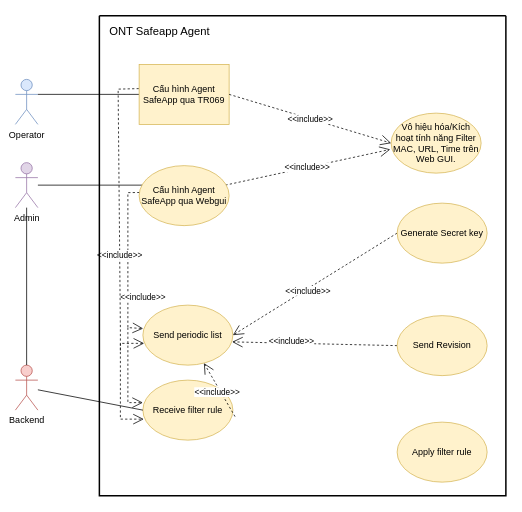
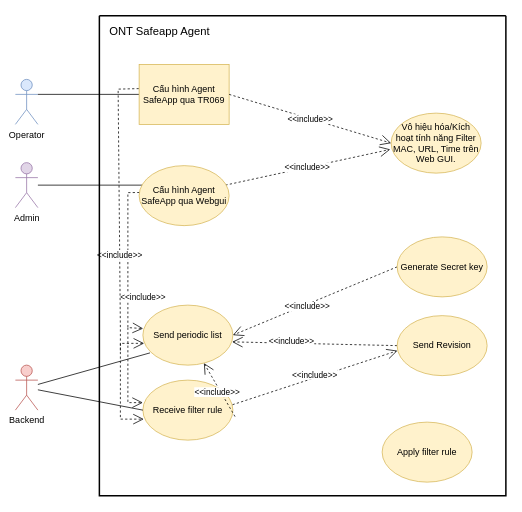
  <mxCell id="0" />
  <mxCell id="1" parent="0" />
  <mxCell id="2" value="Send periodic list" style="ellipse;whiteSpace=wrap;html=1;fillColor=#fff2cc;strokeColor=#d6b656;" parent="1" vertex="1"><mxGeometry x="190" y="406" width="120" height="80" as="geometry" /></mxCell>
  <mxCell id="3" value="&amp;lt;&amp;lt;include&amp;gt;&amp;gt;" style="endArrow=open;endSize=12;dashed=1;html=1;rounded=0;entryX=-0.01;entryY=0.605;entryDx=0;entryDy=0;entryPerimeter=0;" parent="1" target="27" edge="1"><mxGeometry width="160" relative="1" as="geometry"><mxPoint x="300" y="246" as="sourcePoint" /><mxPoint x="493" y="171" as="targetPoint" /></mxGeometry></mxCell>
  <mxCell id="4" value="Operator" style="shape=umlActor;verticalLabelPosition=bottom;verticalAlign=top;html=1;fillColor=#dae8fc;strokeColor=#6c8ebf;" parent="1" vertex="1"><mxGeometry x="20" y="105" width="30" height="60" as="geometry" /></mxCell>
  <mxCell id="5" value="Admin" style="shape=umlActor;verticalLabelPosition=bottom;verticalAlign=top;html=1;fillColor=#e1d5e7;strokeColor=#9673a6;" parent="1" vertex="1"><mxGeometry x="20" y="216" width="30" height="60" as="geometry" /></mxCell>
  <mxCell id="6" value="&amp;lt;&amp;lt;include&amp;gt;&amp;gt;" style="endArrow=open;endSize=12;dashed=1;html=1;rounded=0;exitX=0.012;exitY=0.622;exitDx=0;exitDy=0;exitPerimeter=0;entryX=0.003;entryY=0.39;entryDx=0;entryDy=0;entryPerimeter=0;" parent="1" target="2" edge="1"><mxGeometry x="0.456" y="20" width="160" relative="1" as="geometry"><mxPoint x="191.44" y="255.76" as="sourcePoint" /><mxPoint x="190" y="536" as="targetPoint" /><Array as="points"><mxPoint x="170" y="256" /><mxPoint x="170" y="436" /></Array><mxPoint as="offset" /></mxGeometry></mxCell>
  <mxCell id="7" value="&amp;lt;&amp;lt;include&amp;gt;&amp;gt;" style="endArrow=open;endSize=12;dashed=1;html=1;rounded=0;exitX=-0.003;exitY=0.404;exitDx=0;exitDy=0;entryX=0.01;entryY=0.65;entryDx=0;entryDy=0;entryPerimeter=0;exitPerimeter=0;" parent="1" source="25" target="8" edge="1"><mxGeometry width="160" relative="1" as="geometry"><mxPoint x="190" y="156" as="sourcePoint" /><mxPoint x="140" y="516" as="targetPoint" /><Array as="points"><mxPoint x="157" y="118" /><mxPoint x="160" y="436.24" /><mxPoint x="160" y="558" /></Array></mxGeometry></mxCell>
  <mxCell id="8" value="Receive filter rule" style="ellipse;whiteSpace=wrap;html=1;fillColor=#fff2cc;strokeColor=#d6b656;" parent="1" vertex="1"><mxGeometry x="190" y="506" width="120" height="80" as="geometry" /></mxCell>
  <mxCell id="9" value="" style="endArrow=open;endSize=12;dashed=1;html=1;rounded=0;" parent="1" edge="1"><mxGeometry width="160" relative="1" as="geometry"><mxPoint x="170" y="436" as="sourcePoint" /><mxPoint x="190" y="536" as="targetPoint" /><Array as="points"><mxPoint x="170" y="536" /></Array></mxGeometry></mxCell>
  <mxCell id="10" value="" style="endArrow=open;endSize=12;dashed=1;html=1;rounded=0;entryX=0.014;entryY=0.637;entryDx=0;entryDy=0;entryPerimeter=0;" parent="1" edge="1" target="2"><mxGeometry width="160" relative="1" as="geometry"><mxPoint x="160" y="466.48" as="sourcePoint" /><mxPoint x="190" y="456" as="targetPoint" /><Array as="points"><mxPoint x="160" y="466.48" /><mxPoint x="160" y="457" /></Array></mxGeometry></mxCell>
  <mxCell id="11" value="&amp;lt;&amp;lt;include&amp;gt;&amp;gt;" style="endArrow=open;endSize=12;dashed=1;html=1;rounded=0;exitX=1.024;exitY=0.608;exitDx=0;exitDy=0;exitPerimeter=0;" parent="1" source="8" target="2" edge="1"><mxGeometry x="-0.021" y="4" width="160" relative="1" as="geometry"><mxPoint x="310" y="545.58" as="sourcePoint" /><mxPoint x="490" y="546.08" as="targetPoint" /><mxPoint as="offset" /></mxGeometry></mxCell>
  <mxCell id="12" value="&amp;lt;&amp;lt;include&amp;gt;&amp;gt;" style="endArrow=open;endSize=12;dashed=1;html=1;rounded=0;exitX=0;exitY=0.5;exitDx=0;exitDy=0;" parent="1" source="23" edge="1"><mxGeometry x="0.283" y="-3" width="160" relative="1" as="geometry"><mxPoint x="332.88" y="574.64" as="sourcePoint" /><mxPoint x="309" y="455" as="targetPoint" /><mxPoint as="offset" /></mxGeometry></mxCell>
  <mxCell id="13" value="&amp;lt;&amp;lt;include&amp;gt;&amp;gt;" style="endArrow=open;endSize=12;dashed=1;html=1;rounded=0;entryX=1;entryY=0.5;entryDx=0;entryDy=0;exitX=0;exitY=0.5;exitDx=0;exitDy=0;" parent="1" source="22" target="2" edge="1"><mxGeometry x="0.101" y="3" width="160" relative="1" as="geometry"><mxPoint x="342.88" y="584.64" as="sourcePoint" /><mxPoint x="540.36" y="663.04" as="targetPoint" /><mxPoint as="offset" /></mxGeometry></mxCell>
+ <mxCell id="14" value="&amp;lt;&amp;lt;include&amp;gt;&amp;gt;" style="endArrow=open;endSize=12;dashed=1;html=1;rounded=0;exitX=0.996;exitY=0.41;exitDx=0;exitDy=0;exitPerimeter=0;entryX=0.004;entryY=0.585;entryDx=0;entryDy=0;entryPerimeter=0;" parent="1" source="8" target="23" edge="1"><mxGeometry x="0.001" y="4" width="160" relative="1" as="geometry"><mxPoint x="317.84" y="640.48" as="sourcePoint" /><mxPoint x="510" y="546" as="targetPoint" /><mxPoint as="offset" /></mxGeometry></mxCell>
  <mxCell id="15" value="Backend" style="shape=umlActor;verticalLabelPosition=bottom;verticalAlign=top;html=1;fillColor=#f8cecc;strokeColor=#b85450;" parent="1" vertex="1"><mxGeometry x="20" y="486" width="30" height="60" as="geometry" /></mxCell>
- <mxCell id="16" value="" style="endArrow=none;html=1;rounded=0;" parent="1" source="15" target="5" edge="1"><mxGeometry width="50" height="50" relative="1" as="geometry"><mxPoint x="60" y="526" as="sourcePoint" /><mxPoint x="120" y="486" as="targetPoint" /></mxGeometry></mxCell>
+ <mxCell id="16" value="" style="endArrow=none;html=1;rounded=0;entryX=0.079;entryY=0.796;entryDx=0;entryDy=0;entryPerimeter=0;" parent="1" source="15" target="2" edge="1"><mxGeometry width="50" height="50" relative="1" as="geometry"><mxPoint x="60" y="526" as="sourcePoint" /><mxPoint x="120" y="486" as="targetPoint" /></mxGeometry></mxCell>
  <mxCell id="17" value="" style="endArrow=none;html=1;rounded=0;entryX=0;entryY=0.5;entryDx=0;entryDy=0;" parent="1" source="15" target="8" edge="1"><mxGeometry width="50" height="50" relative="1" as="geometry"><mxPoint x="60" y="536" as="sourcePoint" /><mxPoint x="209.48" y="479.68" as="targetPoint" /></mxGeometry></mxCell>
  <mxCell id="18" value="" style="endArrow=none;html=1;rounded=0;entryX=0;entryY=0.5;entryDx=0;entryDy=0;" parent="1" source="5" edge="1"><mxGeometry width="50" height="50" relative="1" as="geometry"><mxPoint x="60" y="286" as="sourcePoint" /><mxPoint x="190" y="246" as="targetPoint" /></mxGeometry></mxCell>
  <mxCell id="19" value="" style="endArrow=none;html=1;rounded=0;entryX=0;entryY=0.5;entryDx=0;entryDy=0;exitX=1;exitY=0.333;exitDx=0;exitDy=0;exitPerimeter=0;" parent="1" source="4" target="25" edge="1"><mxGeometry width="50" height="50" relative="1" as="geometry"><mxPoint x="60" y="86" as="sourcePoint" /><mxPoint x="200" y="256" as="targetPoint" /></mxGeometry></mxCell>
  <mxCell id="20" value="" style="swimlane;startSize=0;strokeWidth=2;" parent="1" vertex="1"><mxGeometry x="132" y="20" width="542" height="640" as="geometry" /></mxCell>
  <mxCell id="21" value="ONT Safeapp Agent" style="text;html=1;align=center;verticalAlign=middle;resizable=0;points=[];autosize=1;strokeColor=none;fillColor=none;fontSize=15;" parent="20" vertex="1"><mxGeometry x="5" y="10" width="150" height="20" as="geometry" /></mxCell>
- <mxCell id="22" value="Generate Secret key" style="ellipse;whiteSpace=wrap;html=1;fillColor=#fff2cc;strokeColor=#d6b656;" parent="20" vertex="1"><mxGeometry x="397" y="250" width="120" height="80" as="geometry" /></mxCell>
+ <mxCell id="22" value="Generate Secret key" style="ellipse;whiteSpace=wrap;html=1;fillColor=#fff2cc;strokeColor=#d6b656;" parent="20" vertex="1"><mxGeometry x="397" y="295" width="120" height="80" as="geometry" /></mxCell>
  <mxCell id="23" value="Send Revision" style="ellipse;whiteSpace=wrap;html=1;fillColor=#fff2cc;strokeColor=#d6b656;" parent="20" vertex="1"><mxGeometry x="397" y="400" width="120" height="80" as="geometry" /></mxCell>
- <mxCell id="24" value="Apply filter rule" style="ellipse;whiteSpace=wrap;html=1;fillColor=#fff2cc;strokeColor=#d6b656;" parent="20" vertex="1"><mxGeometry x="397" y="542" width="120" height="80" as="geometry" /></mxCell>
+ <mxCell id="24" value="Apply filter rule" style="ellipse;whiteSpace=wrap;html=1;fillColor=#fff2cc;strokeColor=#d6b656;" parent="20" vertex="1"><mxGeometry x="377" y="542" width="120" height="80" as="geometry" /></mxCell>
  <mxCell id="25" value="Cấu hình Agent SafeApp qua TR069" style="whiteSpace=wrap;html=1;fillColor=#fff2cc;strokeColor=#d6b656;rounded=0;" parent="20" vertex="1"><mxGeometry x="53" y="65" width="120" height="80" as="geometry" /></mxCell>
  <mxCell id="26" value="Cấu hình Agent SafeApp qua Webgui" style="ellipse;whiteSpace=wrap;html=1;fillColor=#fff2cc;strokeColor=#d6b656;" parent="20" vertex="1"><mxGeometry x="53" y="200" width="120" height="80" as="geometry" /></mxCell>
  <mxCell id="27" value="Vô hiệu hóa/Kích hoạt tính năng Filter MAC, URL, Time trên Web GUI." style="ellipse;whiteSpace=wrap;html=1;fillColor=#fff2cc;strokeColor=#d6b656;" parent="20" vertex="1"><mxGeometry x="389" y="130" width="120" height="80" as="geometry" /></mxCell>
  <mxCell id="28" value="&amp;lt;&amp;lt;include&amp;gt;&amp;gt;" style="endArrow=open;endSize=12;dashed=1;html=1;rounded=0;exitX=1;exitY=0.5;exitDx=0;exitDy=0;entryX=0;entryY=0.5;entryDx=0;entryDy=0;" parent="20" source="25" target="27" edge="1"><mxGeometry width="160" relative="1" as="geometry"><mxPoint x="187" y="294" as="sourcePoint" /><mxPoint x="370" y="219" as="targetPoint" /></mxGeometry></mxCell>
